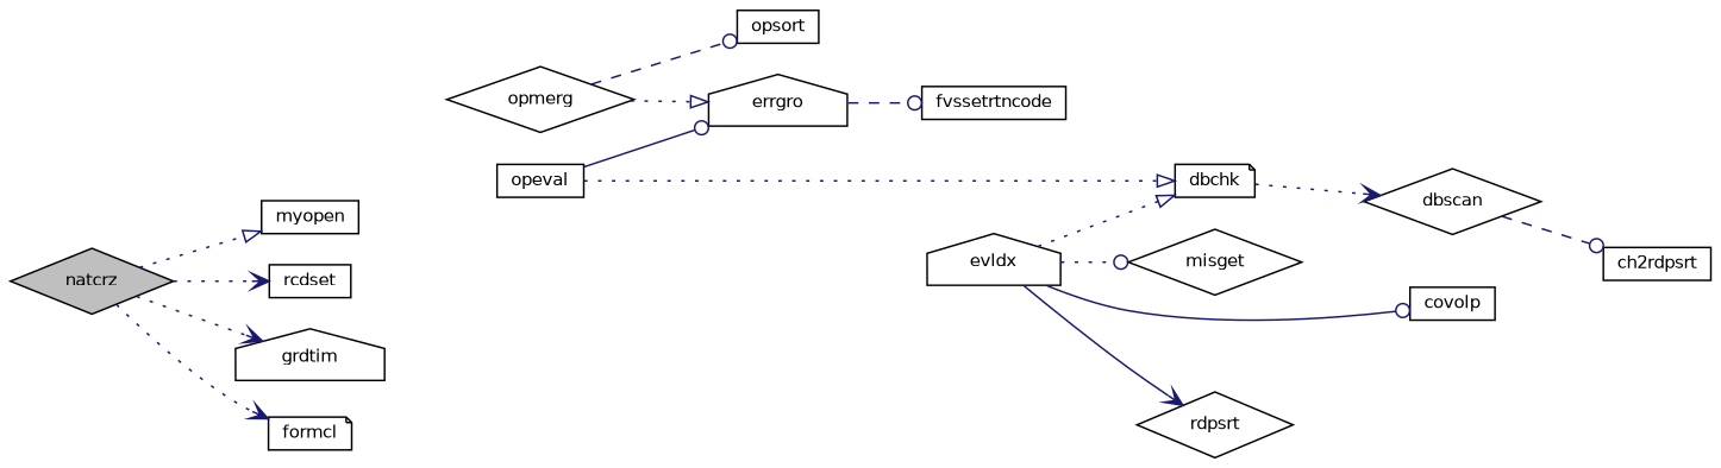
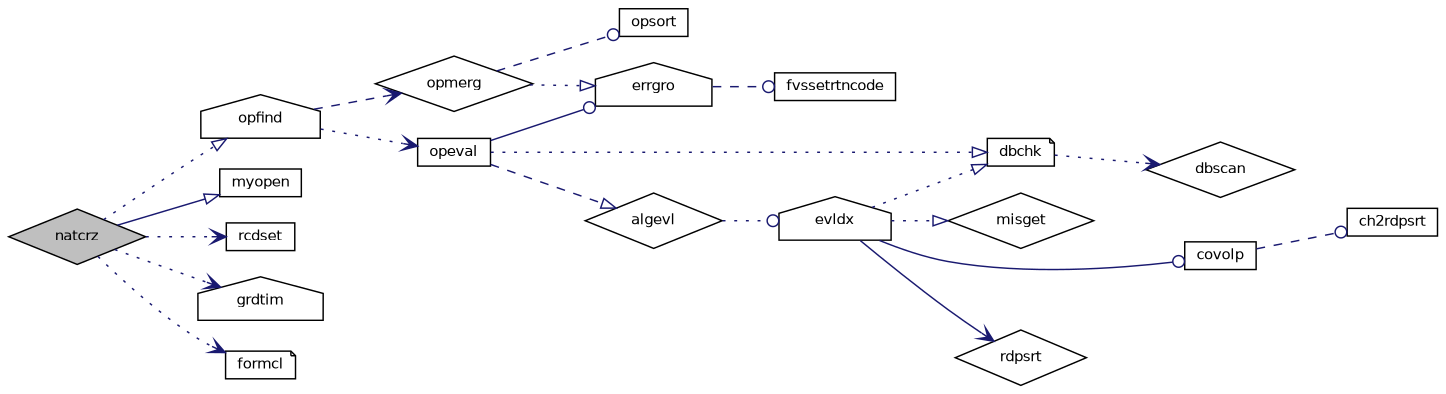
  digraph {
    rankdir=LR
    node [color=black fillcolor=white fontname=Helvetica fontsize=10 shape=box style=filled]
    edge [arrowhead=onormal color=midnightblue fontname=Helvetica fontsize=10 labelfontname=Helvetica labelfontsize=10 style=dotted]
    n1 [fillcolor=grey75 fontcolor=black height=0.2 label=natcrz shape=diamond width=0.4]
+   n2 [height=0.2 label=opfind shape=house width=0.4]
    n3 [height=0.2 label=myopen width=0.4]
    n4 [height=0.2 label=rcdset width=0.4]
    n5 [height=0.2 label=grdtim shape=house width=0.4]
    n6 [height=0.2 label=formcl shape=note width=0.4]
    n7 [height=0.2 label=opmerg shape=diamond width=0.4]
    n8 [height=0.2 label=opeval width=0.4]
    n9 [height=0.2 label=errgro shape=house width=0.4]
    n10 [height=0.2 label=opsort width=0.4]
    n11 [height=0.2 label=dbchk shape=note width=0.4]
+   n12 [height=0.2 label=algevl shape=diamond width=0.4]
    n13 [height=0.2 label=fvssetrtncode width=0.4]
    n14 [height=0.2 label=dbscan shape=diamond width=0.4]
    n15 [height=0.2 label=evldx shape=house width=0.4]
    n16 [height=0.2 label=ch2rdpsrt width=0.4]
    n17 [height=0.2 label=misget shape=diamond width=0.4]
    n18 [height=0.2 label=covolp width=0.4]
    n19 [height=0.2 label=rdpsrt shape=diamond width=0.4]
-   n1 -> n3
+   n1 -> n2
+   n1 -> n3 [style=solid]
    n1 -> n4 [arrowhead=vee]
    n1 -> n5 [arrowhead=vee]
    n1 -> n6 [arrowhead=vee]
+   n2 -> n7 [arrowhead=vee style=dashed]
+   n2 -> n8 [arrowhead=vee]
    n7 -> n9
    n7 -> n10 [arrowhead=odot style=dashed]
    n8 -> n9 [arrowhead=odot style=solid]
    n8 -> n11
+   n8 -> n12 [style=dashed]
    n9 -> n13 [arrowhead=odot style=dashed]
    n11 -> n14 [arrowhead=vee]
-   n14 -> n16 [arrowhead=odot style=dashed]
+   n12 -> n15 [arrowhead=odot]
+   n18 -> n16 [arrowhead=odot style=dashed]
    n15 -> n11
-   n15 -> n17 [arrowhead=odot]
+   n15 -> n17
    n15 -> n18 [arrowhead=odot style=solid]
    n15 -> n19 [arrowhead=vee style=solid]
  }
